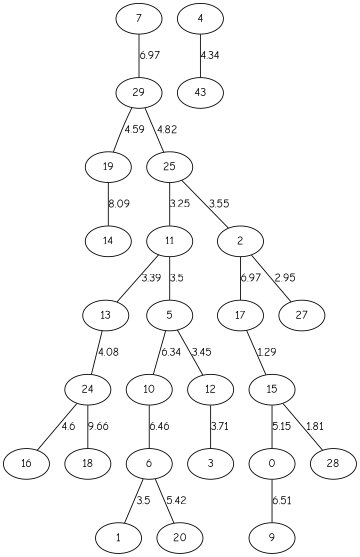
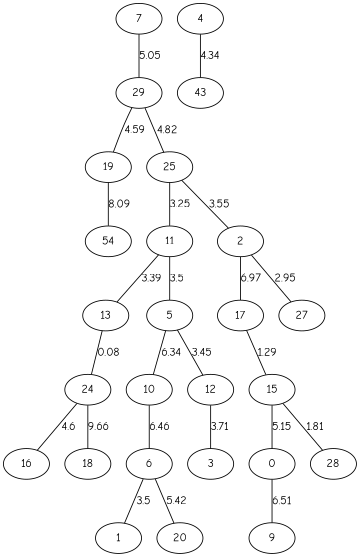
  graph {
    fontname="Comic Neue"
    node [fontname="Comic Neue"]
    edge [fontname="Comic Neue"]
    0
    9
    10
    6
    1
    20
    11
    13
    5
    24
    12
    3
    16
    18
    15
    28
    n17 [label=43]
    4
    17
    19
-   14
+   14 [label=54]
    2
    27
    25
    29
    7
    0 -- 9 [label=6.51]
    10 -- 6 [label=6.46]
    6 -- 1 [label=3.5]
    6 -- 20 [label=5.42]
    11 -- 13 [label=3.39]
    11 -- 5 [label=3.5]
-   13 -- 24 [label=4.08]
+   13 -- 24 [label=0.08]
    5 -- 10 [label=6.34]
    5 -- 12 [label=3.45]
    24 -- 16 [label=4.6]
    24 -- 18 [label=9.66]
    12 -- 3 [label=3.71]
    15 -- 0 [label=5.15]
    15 -- 28 [label=1.81]
    4 -- n17 [label=4.34]
    17 -- 15 [label=1.29]
    19 -- 14 [label=8.09]
    2 -- 17 [label=6.97]
    2 -- 27 [label=2.95]
    25 -- 11 [label=3.25]
    25 -- 2 [label=3.55]
    29 -- 19 [label=4.59]
    29 -- 25 [label=4.82]
-   7 -- 29 [label=6.97]
+   7 -- 29 [label=5.05]
  }
